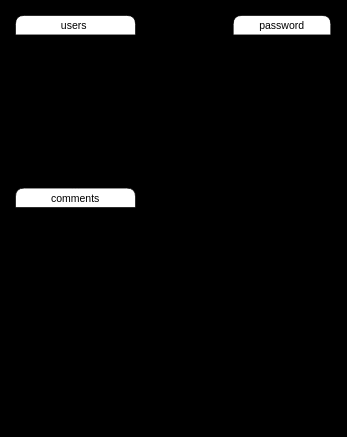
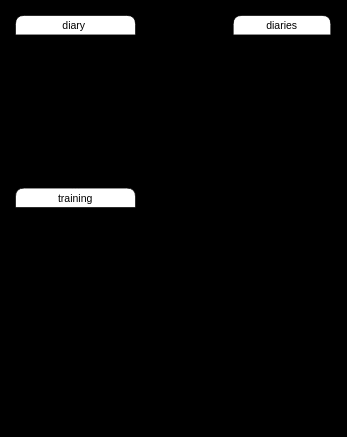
  <mxCell id="0" />
  <mxCell id="1" parent="0" />
- <mxCell id="2" value="users " style="swimlane;fontStyle=0;childLayout=stackLayout;horizontal=1;startSize=26;horizontalStack=0;resizeParent=1;resizeParentMax=0;resizeLast=0;collapsible=1;marginBottom=0;align=center;fontSize=14;rounded=1;" parent="1" vertex="1"><mxGeometry x="20" y="20" width="160" height="150" as="geometry"><mxRectangle x="30" y="20" width="73" height="29" as="alternateBounds" /></mxGeometry></mxCell>
+ <mxCell id="2" value="diary " style="swimlane;fontStyle=0;childLayout=stackLayout;horizontal=1;startSize=26;horizontalStack=0;resizeParent=1;resizeParentMax=0;resizeLast=0;collapsible=1;marginBottom=0;align=center;fontSize=14;rounded=1;" parent="1" vertex="1"><mxGeometry x="20" y="20" width="160" height="150" as="geometry"><mxRectangle x="30" y="20" width="73" height="29" as="alternateBounds" /></mxGeometry></mxCell>
  <mxCell id="3" value="nickname" style="text;strokeColor=none;fillColor=none;spacingLeft=4;spacingRight=4;overflow=hidden;rotatable=0;points=[[0,0.5],[1,0.5]];portConstraint=eastwest;fontSize=12;rounded=1;" parent="2" vertex="1"><mxGeometry y="26" width="160" height="30" as="geometry" /></mxCell>
  <mxCell id="4" value="email&#10;&#10;password&#10;&#10;taimes_password" style="text;strokeColor=none;fillColor=none;spacingLeft=4;spacingRight=4;overflow=hidden;rotatable=0;points=[[0,0.5],[1,0.5]];portConstraint=eastwest;fontSize=12;rounded=1;" parent="2" vertex="1"><mxGeometry y="56" width="160" height="94" as="geometry" /></mxCell>
- <mxCell id="5" value="password" style="swimlane;fontStyle=0;childLayout=stackLayout;horizontal=1;startSize=26;horizontalStack=0;resizeParent=1;resizeParentMax=0;resizeLast=0;collapsible=1;marginBottom=0;align=center;fontSize=14;rounded=1;" parent="1" vertex="1"><mxGeometry x="310" y="20" width="130" height="540" as="geometry" /></mxCell>
+ <mxCell id="5" value="diaries" style="swimlane;fontStyle=0;childLayout=stackLayout;horizontal=1;startSize=26;horizontalStack=0;resizeParent=1;resizeParentMax=0;resizeLast=0;collapsible=1;marginBottom=0;align=center;fontSize=14;rounded=1;" parent="1" vertex="1"><mxGeometry x="310" y="20" width="130" height="540" as="geometry" /></mxCell>
  <mxCell id="6" value="menu_date" style="text;strokeColor=none;fillColor=none;spacingLeft=4;spacingRight=4;overflow=hidden;rotatable=0;points=[[0,0.5],[1,0.5]];portConstraint=eastwest;fontSize=12;rounded=1;" parent="5" vertex="1"><mxGeometry y="26" width="130" height="30" as="geometry" /></mxCell>
  <mxCell id="7" value="training_date1_id" style="text;strokeColor=none;fillColor=none;spacingLeft=4;spacingRight=4;overflow=hidden;rotatable=0;points=[[0,0.5],[1,0.5]];portConstraint=eastwest;fontSize=12;rounded=1;" parent="5" vertex="1"><mxGeometry y="56" width="130" height="30" as="geometry" /></mxCell>
  <mxCell id="8" value="training_menu_1&#10;&#10; weight_1&#10;&#10;taimes_1&#10;&#10;training_menu_2&#10;&#10;weight_2&#10;&#10;times_2&#10;&#10;training_menu_3&#10;&#10;weight_3&#10;&#10;times_3&#10;&#10;training_menu_4&#10;&#10;weight_4&#10;&#10;times_4&#10;&#10;training_menu_5&#10;&#10;weight_5&#10;&#10;times_5&#10;&#10;training_diary" style="text;strokeColor=none;fillColor=none;spacingLeft=4;spacingRight=4;overflow=hidden;rotatable=0;points=[[0,0.5],[1,0.5]];portConstraint=eastwest;fontSize=12;rounded=1;" parent="5" vertex="1"><mxGeometry y="86" width="130" height="454" as="geometry" /></mxCell>
  <mxCell id="9" value="" style="endArrow=ERmany;html=1;rounded=0;startArrow=ERone;startFill=0;endFill=0;" edge="1" parent="1"><mxGeometry relative="1" as="geometry"><mxPoint x="180" y="120" as="sourcePoint" /><mxPoint x="310" y="120" as="targetPoint" /></mxGeometry></mxCell>
- <mxCell id="10" value="comments" style="swimlane;fontStyle=0;childLayout=stackLayout;horizontal=1;startSize=26;horizontalStack=0;resizeParent=1;resizeParentMax=0;resizeLast=0;collapsible=1;marginBottom=0;align=center;fontSize=14;rounded=1;" vertex="1" parent="1"><mxGeometry x="20" y="250" width="160" height="56" as="geometry" /></mxCell>
+ <mxCell id="10" value="training" style="swimlane;fontStyle=0;childLayout=stackLayout;horizontal=1;startSize=26;horizontalStack=0;resizeParent=1;resizeParentMax=0;resizeLast=0;collapsible=1;marginBottom=0;align=center;fontSize=14;rounded=1;" vertex="1" parent="1"><mxGeometry x="20" y="250" width="160" height="56" as="geometry" /></mxCell>
  <mxCell id="11" value="comment" style="text;strokeColor=none;fillColor=none;spacingLeft=4;spacingRight=4;overflow=hidden;rotatable=0;points=[[0,0.5],[1,0.5]];portConstraint=eastwest;fontSize=12;rounded=1;" vertex="1" parent="10"><mxGeometry y="26" width="160" height="30" as="geometry" /></mxCell>
  <mxCell id="12" value="" style="endArrow=ERmany;html=1;rounded=0;startArrow=ERone;startFill=0;endFill=0;" edge="1" parent="1"><mxGeometry relative="1" as="geometry"><mxPoint x="180" y="277.5" as="sourcePoint" /><mxPoint x="310" y="277.5" as="targetPoint" /></mxGeometry></mxCell>
  <mxCell id="13" value="" style="endArrow=ERmany;html=1;rounded=0;startArrow=ERone;startFill=0;endFill=0;entryX=0.5;entryY=0;entryDx=0;entryDy=0;" edge="1" parent="1" target="10"><mxGeometry relative="1" as="geometry"><mxPoint x="100" y="170" as="sourcePoint" /><mxPoint x="102.5" y="270" as="targetPoint" /></mxGeometry></mxCell>
